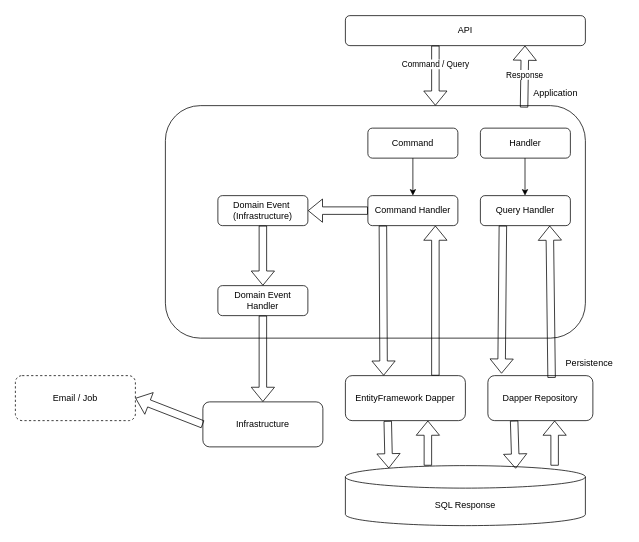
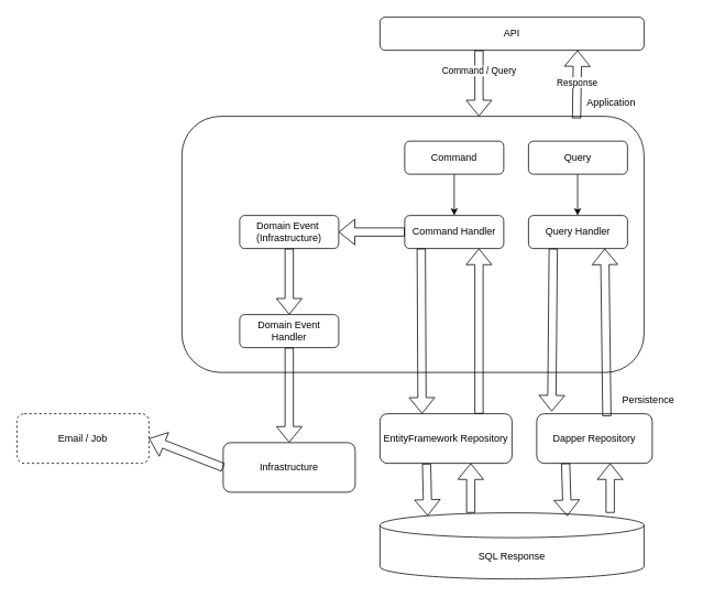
  <mxCell id="0" />
  <mxCell id="1" parent="0" />
  <mxCell id="2" value="API" style="rounded=1;whiteSpace=wrap;html=1;" vertex="1" parent="1"><mxGeometry x="460" y="20" width="320" height="40" as="geometry" /></mxCell>
  <mxCell id="3" value="" style="rounded=1;whiteSpace=wrap;html=1;" vertex="1" parent="1"><mxGeometry x="220" y="140" width="560" height="310" as="geometry" /></mxCell>
  <mxCell id="4" value="Application&lt;div&gt;&lt;br&gt;&lt;/div&gt;" style="text;html=1;align=center;verticalAlign=middle;resizable=0;points=[];autosize=1;strokeColor=none;fillColor=none;" vertex="1" parent="1"><mxGeometry x="700" y="110" width="80" height="40" as="geometry" /></mxCell>
  <mxCell id="5" value="" style="shape=flexArrow;endArrow=classic;html=1;rounded=0;exitX=0.5;exitY=1;exitDx=0;exitDy=0;" edge="1" parent="1"><mxGeometry width="50" height="50" relative="1" as="geometry"><mxPoint x="580" y="60" as="sourcePoint" /><mxPoint x="580" y="140" as="targetPoint" /></mxGeometry></mxCell>
  <mxCell id="6" value="Command / Query" style="edgeLabel;html=1;align=center;verticalAlign=middle;resizable=0;points=[];" vertex="1" connectable="0" parent="5"><mxGeometry x="-0.405" y="-1" relative="1" as="geometry"><mxPoint as="offset" /></mxGeometry></mxCell>
  <mxCell id="7" value="Command&lt;span style=&quot;color: rgba(0, 0, 0, 0); font-family: monospace; font-size: 0px; text-align: start; text-wrap-mode: nowrap;&quot;&gt;%3CmxGraphModel%3E%3Croot%3E%3CmxCell%20id%3D%220%22%2F%3E%3CmxCell%20id%3D%221%22%20parent%3D%220%22%2F%3E%3CmxCell%20id%3D%222%22%20value%3D%22API%22%20style%3D%22rounded%3D1%3BwhiteSpace%3Dwrap%3Bhtml%3D1%3B%22%20vertex%3D%221%22%20parent%3D%221%22%3E%3CmxGeometry%20x%3D%22320%22%20y%3D%22280%22%20width%3D%22120%22%20height%3D%2240%22%20as%3D%22geometry%22%2F%3E%3C%2FmxCell%3E%3C%2Froot%3E%3C%2FmxGraphModel%3E&lt;/span&gt;" style="rounded=1;whiteSpace=wrap;html=1;" vertex="1" parent="1"><mxGeometry x="490" y="170" width="120" height="40" as="geometry" /></mxCell>
- <mxCell id="8" value="Handler" style="rounded=1;whiteSpace=wrap;html=1;" vertex="1" parent="1"><mxGeometry x="640" y="170" width="120" height="40" as="geometry" /></mxCell>
+ <mxCell id="8" value="Query" style="rounded=1;whiteSpace=wrap;html=1;" vertex="1" parent="1"><mxGeometry x="640" y="170" width="120" height="40" as="geometry" /></mxCell>
  <mxCell id="9" value="Command Handler&lt;span style=&quot;color: rgba(0, 0, 0, 0); font-family: monospace; font-size: 0px; text-align: start; text-wrap-mode: nowrap;&quot;&gt;%3CmxGraphModel%3E%3Croot%3E%3CmxCell%20id%3D%220%22%2F%3E%3CmxCell%20id%3D%221%22%20parent%3D%220%22%2F%3E%3CmxCell%20id%3D%222%22%20value%3D%22API%22%20style%3D%22rounded%3D1%3BwhiteSpace%3Dwrap%3Bhtml%3D1%3B%22%20vertex%3D%221%22%20parent%3D%221%22%3E%3CmxGeometry%20x%3D%22320%22%20y%3D%22280%22%20width%3D%22120%22%20height%3D%2240%22%20as%3D%22geometry%22%2F%3E%3C%2FmxCell%3E%3C%2Froot%3E%3C%2FmxGraphModel%3E&lt;/span&gt;" style="rounded=1;whiteSpace=wrap;html=1;" vertex="1" parent="1"><mxGeometry x="490" y="260" width="120" height="40" as="geometry" /></mxCell>
  <mxCell id="10" value="Query Handler" style="rounded=1;whiteSpace=wrap;html=1;" vertex="1" parent="1"><mxGeometry x="640" y="260" width="120" height="40" as="geometry" /></mxCell>
  <mxCell id="11" style="edgeStyle=orthogonalEdgeStyle;rounded=0;orthogonalLoop=1;jettySize=auto;html=1;exitX=0.5;exitY=1;exitDx=0;exitDy=0;" edge="1" parent="1" source="3" target="3"><mxGeometry relative="1" as="geometry" /></mxCell>
  <mxCell id="12" value="" style="endArrow=classic;html=1;rounded=0;entryX=0.5;entryY=0;entryDx=0;entryDy=0;exitX=0.5;exitY=1;exitDx=0;exitDy=0;" edge="1" parent="1" source="7" target="9"><mxGeometry width="50" height="50" relative="1" as="geometry"><mxPoint x="450" y="240" as="sourcePoint" /><mxPoint x="500" y="190" as="targetPoint" /></mxGeometry></mxCell>
  <mxCell id="13" value="" style="endArrow=classic;html=1;rounded=0;entryX=0.5;entryY=0;entryDx=0;entryDy=0;exitX=0.5;exitY=1;exitDx=0;exitDy=0;" edge="1" parent="1"><mxGeometry width="50" height="50" relative="1" as="geometry"><mxPoint x="699.5" y="210" as="sourcePoint" /><mxPoint x="699.5" y="260" as="targetPoint" /></mxGeometry></mxCell>
- <mxCell id="14" value="EntityFramework Dapper" style="rounded=1;whiteSpace=wrap;html=1;" vertex="1" parent="1"><mxGeometry x="460" y="500" width="160" height="60" as="geometry" /></mxCell>
+ <mxCell id="14" value="EntityFramework Repository" style="rounded=1;whiteSpace=wrap;html=1;" vertex="1" parent="1"><mxGeometry x="460" y="500" width="160" height="60" as="geometry" /></mxCell>
  <mxCell id="15" value="" style="shape=flexArrow;endArrow=classic;html=1;rounded=0;exitX=0.75;exitY=0;exitDx=0;exitDy=0;entryX=0.75;entryY=1;entryDx=0;entryDy=0;" edge="1" parent="1" source="14" target="9"><mxGeometry width="50" height="50" relative="1" as="geometry"><mxPoint x="450" y="440" as="sourcePoint" /><mxPoint x="700" y="340" as="targetPoint" /></mxGeometry></mxCell>
  <mxCell id="16" value="SQL Response" style="shape=cylinder3;whiteSpace=wrap;html=1;boundedLbl=1;backgroundOutline=1;size=15;" vertex="1" parent="1"><mxGeometry x="460" y="620" width="320" height="80" as="geometry" /></mxCell>
  <mxCell id="17" value="" style="shape=flexArrow;endArrow=classic;html=1;rounded=0;exitX=0.353;exitY=1.007;exitDx=0;exitDy=0;entryX=0.181;entryY=0.045;entryDx=0;entryDy=0;entryPerimeter=0;exitPerimeter=0;" edge="1" parent="1" source="14" target="16"><mxGeometry width="50" height="50" relative="1" as="geometry"><mxPoint x="500" y="560" as="sourcePoint" /><mxPoint x="500" y="610" as="targetPoint" /></mxGeometry></mxCell>
  <mxCell id="18" value="" style="shape=flexArrow;endArrow=classic;html=1;rounded=0;entryX=0.621;entryY=0.98;entryDx=0;entryDy=0;entryPerimeter=0;exitX=0.854;exitY=0.008;exitDx=0;exitDy=0;exitPerimeter=0;" edge="1" parent="1" source="3"><mxGeometry width="50" height="50" relative="1" as="geometry"><mxPoint x="699.5" y="123" as="sourcePoint" /><mxPoint x="699.5" y="60" as="targetPoint" /></mxGeometry></mxCell>
  <mxCell id="19" value="Response" style="edgeLabel;html=1;align=center;verticalAlign=middle;resizable=0;points=[];" vertex="1" connectable="0" parent="18"><mxGeometry x="0.056" y="6" relative="1" as="geometry"><mxPoint x="6" as="offset" /></mxGeometry></mxCell>
  <mxCell id="20" value="" style="shape=flexArrow;endArrow=classic;html=1;rounded=0;exitX=0.167;exitY=1;exitDx=0;exitDy=0;exitPerimeter=0;" edge="1" parent="1" source="9"><mxGeometry width="50" height="50" relative="1" as="geometry"><mxPoint x="510" y="340" as="sourcePoint" /><mxPoint x="511" y="500" as="targetPoint" /></mxGeometry></mxCell>
  <mxCell id="21" value="" style="shape=flexArrow;endArrow=classic;html=1;rounded=0;entryX=0.5;entryY=1;entryDx=0;entryDy=0;" edge="1" parent="1"><mxGeometry width="50" height="50" relative="1" as="geometry"><mxPoint x="570" y="620" as="sourcePoint" /><mxPoint x="570" y="560" as="targetPoint" /></mxGeometry></mxCell>
  <mxCell id="22" value="Dapper Repository" style="rounded=1;whiteSpace=wrap;html=1;" vertex="1" parent="1"><mxGeometry x="650" y="500" width="140" height="60" as="geometry" /></mxCell>
  <mxCell id="23" value="" style="shape=flexArrow;endArrow=classic;html=1;rounded=0;exitX=0.353;exitY=1.007;exitDx=0;exitDy=0;entryX=0.181;entryY=0.045;entryDx=0;entryDy=0;entryPerimeter=0;exitPerimeter=0;" edge="1" parent="1"><mxGeometry width="50" height="50" relative="1" as="geometry"><mxPoint x="685" y="560" as="sourcePoint" /><mxPoint x="687" y="624" as="targetPoint" /></mxGeometry></mxCell>
  <mxCell id="24" value="" style="shape=flexArrow;endArrow=classic;html=1;rounded=0;entryX=0.5;entryY=1;entryDx=0;entryDy=0;" edge="1" parent="1"><mxGeometry width="50" height="50" relative="1" as="geometry"><mxPoint x="739" y="620" as="sourcePoint" /><mxPoint x="739" y="560" as="targetPoint" /></mxGeometry></mxCell>
  <mxCell id="25" value="" style="shape=flexArrow;endArrow=classic;html=1;rounded=0;entryX=0.13;entryY=-0.045;entryDx=0;entryDy=0;exitX=0.25;exitY=1;exitDx=0;exitDy=0;entryPerimeter=0;" edge="1" parent="1" source="10" target="22"><mxGeometry width="50" height="50" relative="1" as="geometry"><mxPoint x="670" y="340" as="sourcePoint" /><mxPoint x="670" y="420" as="targetPoint" /></mxGeometry></mxCell>
  <mxCell id="26" value="" style="shape=flexArrow;endArrow=classic;html=1;rounded=0;exitX=0.607;exitY=0.049;exitDx=0;exitDy=0;entryX=0.937;entryY=1.01;entryDx=0;entryDy=0;entryPerimeter=0;exitPerimeter=0;" edge="1" parent="1" source="22"><mxGeometry width="50" height="50" relative="1" as="geometry"><mxPoint x="730" y="419.6" as="sourcePoint" /><mxPoint x="732.44" y="300" as="targetPoint" /></mxGeometry></mxCell>
  <mxCell id="27" value="Persistence&lt;div&gt;&lt;br&gt;&lt;/div&gt;" style="text;html=1;align=center;verticalAlign=middle;resizable=0;points=[];autosize=1;strokeColor=none;fillColor=none;" vertex="1" parent="1"><mxGeometry x="740" y="470" width="90" height="40" as="geometry" /></mxCell>
  <mxCell id="28" value="Domain Event&amp;nbsp;&lt;br&gt;(Infrastructure)" style="rounded=1;whiteSpace=wrap;html=1;" vertex="1" parent="1"><mxGeometry x="290" y="260" width="120" height="40" as="geometry" /></mxCell>
  <mxCell id="29" value="Domain Event Handler" style="rounded=1;whiteSpace=wrap;html=1;" vertex="1" parent="1"><mxGeometry x="290" y="380" width="120" height="40" as="geometry" /></mxCell>
  <mxCell id="30" value="" style="shape=flexArrow;endArrow=classic;html=1;rounded=0;entryX=1;entryY=0.5;entryDx=0;entryDy=0;exitX=0;exitY=0.5;exitDx=0;exitDy=0;" edge="1" parent="1" source="9" target="28"><mxGeometry width="50" height="50" relative="1" as="geometry"><mxPoint x="380" y="340" as="sourcePoint" /><mxPoint x="430" y="290" as="targetPoint" /></mxGeometry></mxCell>
  <mxCell id="31" value="" style="shape=flexArrow;endArrow=classic;html=1;rounded=0;" edge="1" parent="1"><mxGeometry width="50" height="50" relative="1" as="geometry"><mxPoint x="350" y="300" as="sourcePoint" /><mxPoint x="350" y="380" as="targetPoint" /></mxGeometry></mxCell>
  <mxCell id="32" value="Infrastructure" style="rounded=1;whiteSpace=wrap;html=1;" vertex="1" parent="1"><mxGeometry x="270" y="535" width="160" height="60" as="geometry" /></mxCell>
  <mxCell id="33" value="Email / Job" style="rounded=1;whiteSpace=wrap;html=1;dashed=1;" vertex="1" parent="1"><mxGeometry x="20" y="500" width="160" height="60" as="geometry" /></mxCell>
  <mxCell id="34" value="" style="shape=flexArrow;endArrow=classic;html=1;rounded=0;entryX=0.5;entryY=0;entryDx=0;entryDy=0;exitX=0.5;exitY=1;exitDx=0;exitDy=0;" edge="1" parent="1" source="29" target="32"><mxGeometry width="50" height="50" relative="1" as="geometry"><mxPoint x="360" y="310" as="sourcePoint" /><mxPoint x="360" y="390" as="targetPoint" /></mxGeometry></mxCell>
  <mxCell id="35" value="" style="shape=flexArrow;endArrow=classic;html=1;rounded=0;exitX=0;exitY=0.5;exitDx=0;exitDy=0;entryX=1;entryY=0.5;entryDx=0;entryDy=0;" edge="1" parent="1" source="32" target="33"><mxGeometry width="50" height="50" relative="1" as="geometry"><mxPoint x="530" y="380" as="sourcePoint" /><mxPoint x="580" y="330" as="targetPoint" /></mxGeometry></mxCell>
